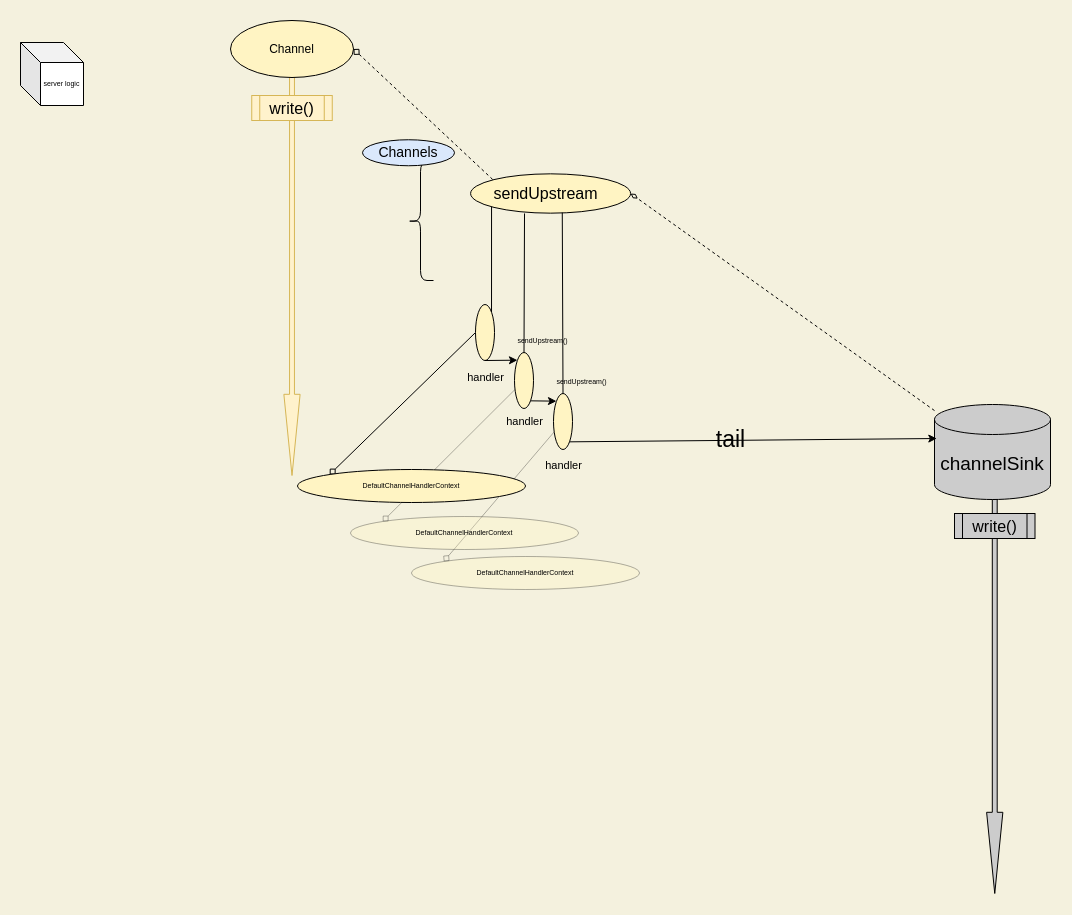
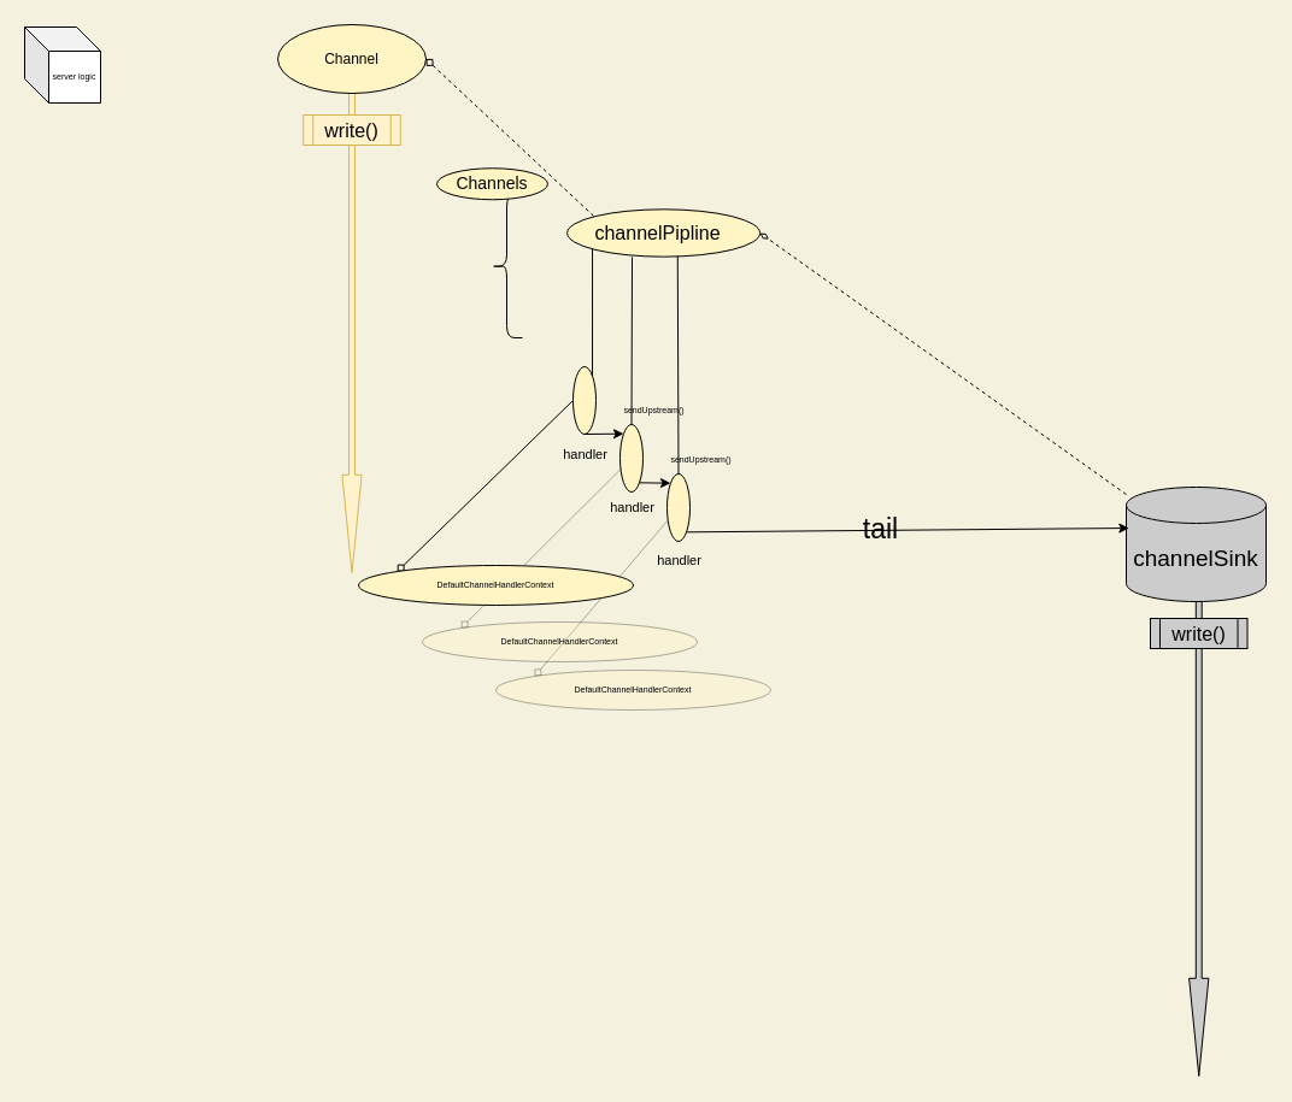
  <mxCell id="0" />
  <mxCell id="1" parent="0" />
  <mxCell id="2" value="" style="shape=singleArrow;direction=south;whiteSpace=wrap;html=1;fontSize=16;fillColor=#CCCCCC;strokeColor=#000000;" vertex="1" parent="1"><mxGeometry x="986.12" y="487" width="16.25" height="406" as="geometry" /></mxCell>
  <mxCell id="3" value="write()" style="shape=process;whiteSpace=wrap;html=1;backgroundOutline=1;fontSize=16;fillColor=#CCCCCC;strokeColor=#000000;" vertex="1" parent="1"><mxGeometry x="954" y="513" width="80.5" height="25" as="geometry" /></mxCell>
  <mxCell id="4" value="" style="endArrow=none;html=1;rounded=0;fontSize=7;strokeWidth=1;entryX=0;entryY=0.5;entryDx=0;entryDy=0;startArrow=diamond;startFill=0;endFill=0;exitX=0;exitY=0;exitDx=0;exitDy=0;" edge="1" parent="1" source="32" target="17"><mxGeometry width="50" height="50" relative="1" as="geometry"><mxPoint x="414" y="429.5" as="sourcePoint" /><mxPoint x="464" y="379.5" as="targetPoint" /></mxGeometry></mxCell>
  <mxCell id="5" value="" style="endArrow=none;html=1;rounded=0;fontSize=7;strokeWidth=1;startArrow=diamond;startFill=0;endFill=0;exitX=0;exitY=0;exitDx=0;exitDy=0;opacity=30;" edge="1" parent="1" source="33" target="18"><mxGeometry width="50" height="50" relative="1" as="geometry"><mxPoint x="374.233" y="431.262" as="sourcePoint" /><mxPoint x="485" y="342" as="targetPoint" /></mxGeometry></mxCell>
  <mxCell id="6" value="" style="endArrow=none;html=1;rounded=0;fontSize=7;strokeWidth=1;startArrow=diamond;startFill=0;endFill=0;exitX=0;exitY=0;exitDx=0;exitDy=0;opacity=30;" edge="1" parent="1" source="34" target="20"><mxGeometry width="50" height="50" relative="1" as="geometry"><mxPoint x="303.233" y="594.602" as="sourcePoint" /><mxPoint x="500.966" y="536.497" as="targetPoint" /></mxGeometry></mxCell>
- <mxCell id="7" value="server logic" style="shape=cube;whiteSpace=wrap;html=1;boundedLbl=1;backgroundOutline=1;darkOpacity=0.05;darkOpacity2=0.1;fontFamily=Helvetica;fontSize=7;fontColor=default;align=center;strokeColor=default;fillColor=#FFFFFF;" vertex="1" parent="1"><mxGeometry x="20" y="42" width="63" height="63" as="geometry" /></mxCell>
+ <mxCell id="7" value="server logic" style="shape=cube;whiteSpace=wrap;html=1;boundedLbl=1;backgroundOutline=1;darkOpacity=0.05;darkOpacity2=0.1;fontFamily=Helvetica;fontSize=7;fontColor=default;align=center;strokeColor=default;fillColor=#FFFFFF;" vertex="1" parent="1"><mxGeometry x="20" y="22" width="63" height="63" as="geometry" /></mxCell>
  <mxCell id="8" style="rounded=0;orthogonalLoop=1;jettySize=auto;html=1;entryX=0.5;entryY=0;entryDx=0;entryDy=0;dashed=1;fontSize=23;startArrow=none;startFill=0;endArrow=diamondThin;endFill=0;" edge="1" parent="1" source="9" target="15"><mxGeometry relative="1" as="geometry" /></mxCell>
  <mxCell id="9" value="&lt;font style=&quot;font-size: 19px;&quot;&gt;channelSink&lt;/font&gt;" style="shape=cylinder3;whiteSpace=wrap;html=1;boundedLbl=1;backgroundOutline=1;size=15;fontFamily=Helvetica;fontSize=12;fontColor=default;align=center;strokeColor=default;fillColor=#CCCCCC;" vertex="1" parent="1"><mxGeometry x="934" y="404" width="116" height="95" as="geometry" /></mxCell>
  <mxCell id="10" value="" style="shape=singleArrow;direction=south;whiteSpace=wrap;html=1;fontSize=16;fillColor=#fff2cc;strokeColor=#d6b656;" vertex="1" parent="1"><mxGeometry x="283.37" y="69" width="16.25" height="406" as="geometry" /></mxCell>
  <mxCell id="11" value="Channel" style="ellipse;whiteSpace=wrap;html=1;fillColor=#FFF4C3;" vertex="1" parent="1"><mxGeometry x="230" y="20" width="123" height="57" as="geometry" /></mxCell>
  <mxCell id="12" value="write()" style="shape=process;whiteSpace=wrap;html=1;backgroundOutline=1;fontSize=16;fillColor=#fff2cc;strokeColor=#d6b656;" vertex="1" parent="1"><mxGeometry x="251.25" y="95" width="80.5" height="25" as="geometry" /></mxCell>
  <mxCell id="13" value="" style="shape=curlyBracket;whiteSpace=wrap;html=1;rounded=1;labelBackgroundColor=none;fontSize=14;fillColor=#FFF4C3;" vertex="1" parent="1"><mxGeometry x="407" y="161.25" width="26" height="118.75" as="geometry" /></mxCell>
- <mxCell id="14" value="&lt;span style=&quot;font-size: 14px;&quot;&gt;Channels&lt;/span&gt;" style="ellipse;whiteSpace=wrap;html=1;fillColor=#dae8fc;" vertex="1" parent="1"><mxGeometry x="362" y="139.25" width="92" height="26" as="geometry" /></mxCell>
+ <mxCell id="14" value="&lt;span style=&quot;font-size: 14px;&quot;&gt;Channels&lt;/span&gt;" style="ellipse;whiteSpace=wrap;html=1;fillColor=#FFF4C3;" vertex="1" parent="1"><mxGeometry x="362" y="139.25" width="92" height="26" as="geometry" /></mxCell>
  <mxCell id="15" value="" style="ellipse;whiteSpace=wrap;html=1;fontFamily=Helvetica;fontSize=14;fontColor=default;align=center;strokeColor=default;fillColor=#FFF4C3;rotation=90;" vertex="1" parent="1"><mxGeometry x="530.43" y="113" width="39.34" height="160" as="geometry" /></mxCell>
- <mxCell id="16" value="sendUpstream" style="text;html=1;align=center;verticalAlign=middle;resizable=0;points=[];autosize=1;strokeColor=none;fillColor=none;fontSize=16;" vertex="1" parent="1"><mxGeometry x="488" y="181.5" width="114" height="23" as="geometry" /></mxCell>
+ <mxCell id="16" value="channelPipline" style="text;html=1;align=center;verticalAlign=middle;resizable=0;points=[];autosize=1;strokeColor=none;fillColor=none;fontSize=16;" vertex="1" parent="1"><mxGeometry x="488" y="181.5" width="114" height="23" as="geometry" /></mxCell>
  <mxCell id="17" value="" style="ellipse;whiteSpace=wrap;html=1;fontSize=16;fillColor=#FFF4C3;" vertex="1" parent="1"><mxGeometry x="475" y="304" width="19" height="56" as="geometry" /></mxCell>
  <mxCell id="18" value="" style="ellipse;whiteSpace=wrap;html=1;fontSize=16;fillColor=#FFF4C3;" vertex="1" parent="1"><mxGeometry x="514" y="352" width="19" height="56" as="geometry" /></mxCell>
  <mxCell id="19" value="" style="endArrow=classic;html=1;rounded=0;fontSize=16;entryX=0;entryY=0;entryDx=0;entryDy=0;exitX=0.5;exitY=1;exitDx=0;exitDy=0;" edge="1" parent="1" source="17" target="18"><mxGeometry width="50" height="50" relative="1" as="geometry"><mxPoint x="427" y="512" as="sourcePoint" /><mxPoint x="477" y="462" as="targetPoint" /></mxGeometry></mxCell>
  <mxCell id="20" value="" style="ellipse;whiteSpace=wrap;html=1;fontSize=16;fillColor=#FFF4C3;" vertex="1" parent="1"><mxGeometry x="553" y="393" width="19" height="56" as="geometry" /></mxCell>
  <mxCell id="21" value="" style="endArrow=classic;html=1;rounded=0;fontSize=16;entryX=0;entryY=0;entryDx=0;entryDy=0;exitX=1;exitY=1;exitDx=0;exitDy=0;" edge="1" parent="1" source="18" target="20"><mxGeometry width="50" height="50" relative="1" as="geometry"><mxPoint x="480" y="477" as="sourcePoint" /><mxPoint x="530" y="427" as="targetPoint" /></mxGeometry></mxCell>
  <mxCell id="22" value="" style="endArrow=none;html=1;rounded=0;fontSize=16;entryX=1;entryY=0;entryDx=0;entryDy=0;exitX=0.843;exitY=0.869;exitDx=0;exitDy=0;exitPerimeter=0;strokeWidth=1;endFill=0;" edge="1" parent="1" source="15" target="17"><mxGeometry width="50" height="50" relative="1" as="geometry"><mxPoint x="556" y="178" as="sourcePoint" /><mxPoint x="606" y="128" as="targetPoint" /></mxGeometry></mxCell>
  <mxCell id="23" value="handler" style="text;html=1;align=center;verticalAlign=middle;resizable=0;points=[];autosize=1;strokeColor=none;fillColor=none;fontSize=11;" vertex="1" parent="1"><mxGeometry x="536" y="456.5" width="53" height="17" as="geometry" /></mxCell>
  <mxCell id="24" value="sendUpstream()" style="text;html=1;align=center;verticalAlign=middle;resizable=0;points=[];autosize=1;strokeColor=none;fillColor=none;fontSize=7;" vertex="1" parent="1"><mxGeometry x="529" y="375.5" width="103" height="12" as="geometry" /></mxCell>
  <mxCell id="25" value="sendUpstream()" style="text;html=1;align=center;verticalAlign=middle;resizable=0;points=[];autosize=1;strokeColor=none;fillColor=none;fontSize=7;" vertex="1" parent="1"><mxGeometry x="490" y="335" width="103" height="12" as="geometry" /></mxCell>
  <mxCell id="26" value="handler" style="text;html=1;align=center;verticalAlign=middle;resizable=0;points=[];autosize=1;strokeColor=none;fillColor=none;fontSize=11;" vertex="1" parent="1"><mxGeometry x="497" y="412.5" width="53" height="17" as="geometry" /></mxCell>
  <mxCell id="27" value="handler" style="text;html=1;align=center;verticalAlign=middle;resizable=0;points=[];autosize=1;strokeColor=none;fillColor=none;fontSize=11;" vertex="1" parent="1"><mxGeometry x="458" y="368" width="53" height="17" as="geometry" /></mxCell>
  <mxCell id="28" value="" style="endArrow=classic;html=1;rounded=0;fontSize=7;entryX=0.02;entryY=0.358;entryDx=0;entryDy=0;exitX=1;exitY=1;exitDx=0;exitDy=0;entryPerimeter=0;" edge="1" parent="1" source="20" target="9"><mxGeometry width="50" height="50" relative="1" as="geometry"><mxPoint x="472" y="562" as="sourcePoint" /><mxPoint x="1018" y="444.5" as="targetPoint" /></mxGeometry></mxCell>
  <mxCell id="29" value="tail" style="edgeLabel;html=1;align=center;verticalAlign=middle;resizable=0;points=[];fontSize=23;labelBackgroundColor=none;" vertex="1" connectable="0" parent="28"><mxGeometry x="-0.128" y="1" relative="1" as="geometry"><mxPoint as="offset" /></mxGeometry></mxCell>
  <mxCell id="30" value="" style="endArrow=none;html=1;rounded=0;fontSize=7;entryX=0.5;entryY=0;entryDx=0;entryDy=0;strokeWidth=1;endFill=0;exitX=1.007;exitY=0.663;exitDx=0;exitDy=0;exitPerimeter=0;" edge="1" parent="1" source="15" target="18"><mxGeometry width="50" height="50" relative="1" as="geometry"><mxPoint x="523" y="232.5" as="sourcePoint" /><mxPoint x="634" y="256.5" as="targetPoint" /></mxGeometry></mxCell>
  <mxCell id="31" value="" style="endArrow=none;html=1;rounded=0;fontSize=7;entryX=0.5;entryY=0;entryDx=0;entryDy=0;exitX=0.985;exitY=0.427;exitDx=0;exitDy=0;exitPerimeter=0;strokeWidth=1;endFill=0;" edge="1" parent="1" source="15" target="20"><mxGeometry width="50" height="50" relative="1" as="geometry"><mxPoint x="373" y="395.5" as="sourcePoint" /><mxPoint x="423" y="345.5" as="targetPoint" /></mxGeometry></mxCell>
  <mxCell id="32" value="&lt;span style=&quot;font-size: 7px;&quot;&gt;DefaultChannelHandlerContext&lt;/span&gt;" style="ellipse;whiteSpace=wrap;html=1;labelBackgroundColor=none;fontSize=7;fillColor=#FFF4C3;" vertex="1" parent="1"><mxGeometry x="297" y="469" width="228" height="33" as="geometry" /></mxCell>
  <mxCell id="33" value="&lt;span style=&quot;font-size: 7px;&quot;&gt;DefaultChannelHandlerContext&lt;/span&gt;" style="ellipse;whiteSpace=wrap;html=1;labelBackgroundColor=none;fontSize=7;fillColor=#FFF4C3;opacity=30;" vertex="1" parent="1"><mxGeometry x="350" y="516" width="228" height="33" as="geometry" /></mxCell>
  <mxCell id="34" value="&lt;span style=&quot;font-size: 7px;&quot;&gt;DefaultChannelHandlerContext&lt;/span&gt;" style="ellipse;whiteSpace=wrap;html=1;labelBackgroundColor=none;fontSize=7;fillColor=#FFF4C3;opacity=30;" vertex="1" parent="1"><mxGeometry x="411" y="556" width="228" height="33" as="geometry" /></mxCell>
  <mxCell id="35" value="" style="endArrow=none;html=1;rounded=0;entryX=0;entryY=1;entryDx=0;entryDy=0;exitX=1;exitY=0.5;exitDx=0;exitDy=0;startArrow=diamond;startFill=0;endFill=0;dashed=1;" edge="1" parent="1" source="11" target="15"><mxGeometry width="50" height="50" relative="1" as="geometry"><mxPoint x="520" y="136" as="sourcePoint" /><mxPoint x="570" y="86" as="targetPoint" /></mxGeometry></mxCell>
